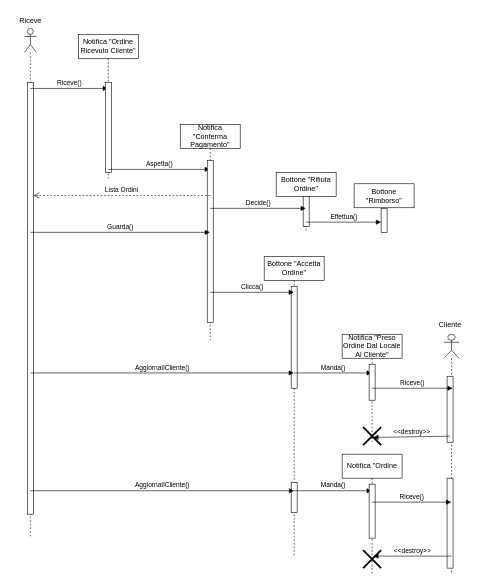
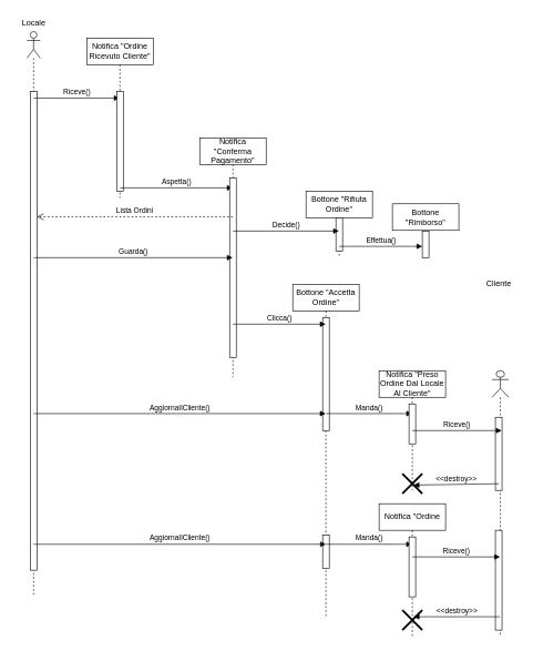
  <mxCell id="0" />
  <mxCell id="1" parent="0" />
  <mxCell id="2" value="" style="shape=umlLifeline;perimeter=lifelinePerimeter;whiteSpace=wrap;html=1;container=1;dropTarget=0;collapsible=0;recursiveResize=0;outlineConnect=0;portConstraint=eastwest;newEdgeStyle={&quot;curved&quot;:0,&quot;rounded&quot;:0};participant=umlActor;" parent="1" vertex="1"><mxGeometry x="40" y="47" width="20" height="850" as="geometry" /></mxCell>
  <mxCell id="3" value="" style="html=1;points=[[0,0,0,0,5],[0,1,0,0,-5],[1,0,0,0,5],[1,1,0,0,-5]];perimeter=orthogonalPerimeter;outlineConnect=0;targetShapes=umlLifeline;portConstraint=eastwest;newEdgeStyle={&quot;curved&quot;:0,&quot;rounded&quot;:0};" parent="2" vertex="1"><mxGeometry x="5" y="90" width="10" height="720" as="geometry" /></mxCell>
- <mxCell id="4" value="Riceve" style="text;html=1;align=center;verticalAlign=middle;resizable=0;points=[];autosize=1;strokeColor=none;fillColor=none;" parent="1" vertex="1"><mxGeometry x="20" y="20" width="60" height="30" as="geometry" /></mxCell>
+ <mxCell id="4" value="Locale" style="text;html=1;align=center;verticalAlign=middle;resizable=0;points=[];autosize=1;strokeColor=none;fillColor=none;" parent="1" vertex="1"><mxGeometry x="20" y="20" width="60" height="30" as="geometry" /></mxCell>
  <mxCell id="5" value="Riceve()" style="html=1;verticalAlign=bottom;endArrow=block;curved=0;rounded=0;" parent="1" target="6" edge="1"><mxGeometry width="80" relative="1" as="geometry"><mxPoint x="50" y="147" as="sourcePoint" /><mxPoint x="130" y="147" as="targetPoint" /></mxGeometry></mxCell>
  <mxCell id="6" value="Notifica &quot;Ordine Ricevuto Cliente&quot;" style="shape=umlLifeline;perimeter=lifelinePerimeter;whiteSpace=wrap;html=1;container=1;dropTarget=0;collapsible=0;recursiveResize=0;outlineConnect=0;portConstraint=eastwest;newEdgeStyle={&quot;curved&quot;:0,&quot;rounded&quot;:0};" parent="1" vertex="1"><mxGeometry x="130" y="57" width="100" height="240" as="geometry" /></mxCell>
  <mxCell id="7" value="" style="html=1;points=[[0,0,0,0,5],[0,1,0,0,-5],[1,0,0,0,5],[1,1,0,0,-5]];perimeter=orthogonalPerimeter;outlineConnect=0;targetShapes=umlLifeline;portConstraint=eastwest;newEdgeStyle={&quot;curved&quot;:0,&quot;rounded&quot;:0};" parent="6" vertex="1"><mxGeometry x="45" y="80" width="10" height="150" as="geometry" /></mxCell>
  <mxCell id="8" value="Aspetta()" style="html=1;verticalAlign=bottom;endArrow=block;curved=0;rounded=0;" parent="1" target="16" edge="1"><mxGeometry width="80" relative="1" as="geometry"><mxPoint x="180" y="282" as="sourcePoint" /><mxPoint x="300" y="282" as="targetPoint" /></mxGeometry></mxCell>
  <mxCell id="9" value="Bottone &quot;Rifiuta Ordine&quot;" style="shape=umlLifeline;perimeter=lifelinePerimeter;whiteSpace=wrap;html=1;container=1;dropTarget=0;collapsible=0;recursiveResize=0;outlineConnect=0;portConstraint=eastwest;newEdgeStyle={&quot;curved&quot;:0,&quot;rounded&quot;:0};" parent="1" vertex="1"><mxGeometry x="460" y="287" width="100" height="100" as="geometry" /></mxCell>
  <mxCell id="10" value="" style="html=1;points=[[0,0,0,0,5],[0,1,0,0,-5],[1,0,0,0,5],[1,1,0,0,-5]];perimeter=orthogonalPerimeter;outlineConnect=0;targetShapes=umlLifeline;portConstraint=eastwest;newEdgeStyle={&quot;curved&quot;:0,&quot;rounded&quot;:0};" parent="9" vertex="1"><mxGeometry x="45" y="40" width="10" height="50" as="geometry" /></mxCell>
  <mxCell id="11" value="Effettua()" style="html=1;verticalAlign=bottom;endArrow=block;curved=0;rounded=0;" parent="1" target="39" edge="1"><mxGeometry width="80" relative="1" as="geometry"><mxPoint x="510" y="370" as="sourcePoint" /><mxPoint x="590" y="370" as="targetPoint" /></mxGeometry></mxCell>
  <mxCell id="12" value="Bottone &quot;Rimborso&quot;" style="shape=umlLifeline;perimeter=lifelinePerimeter;whiteSpace=wrap;html=1;container=1;dropTarget=0;collapsible=0;recursiveResize=0;outlineConnect=0;portConstraint=eastwest;newEdgeStyle={&quot;curved&quot;:0,&quot;rounded&quot;:0};" parent="1" vertex="1"><mxGeometry x="590" y="306" width="100" height="40" as="geometry" /></mxCell>
  <mxCell id="13" value="Bottone &quot;Accetta Ordine&quot;" style="shape=umlLifeline;perimeter=lifelinePerimeter;whiteSpace=wrap;html=1;container=1;dropTarget=0;collapsible=0;recursiveResize=0;outlineConnect=0;portConstraint=eastwest;newEdgeStyle={&quot;curved&quot;:0,&quot;rounded&quot;:0};" parent="1" vertex="1"><mxGeometry x="440" y="427" width="100" height="500" as="geometry" /></mxCell>
  <mxCell id="14" value="" style="html=1;points=[[0,0,0,0,5],[0,1,0,0,-5],[1,0,0,0,5],[1,1,0,0,-5]];perimeter=orthogonalPerimeter;outlineConnect=0;targetShapes=umlLifeline;portConstraint=eastwest;newEdgeStyle={&quot;curved&quot;:0,&quot;rounded&quot;:0};" parent="13" vertex="1"><mxGeometry x="45" y="50" width="10" height="170" as="geometry" /></mxCell>
  <mxCell id="15" value="" style="html=1;points=[[0,0,0,0,5],[0,1,0,0,-5],[1,0,0,0,5],[1,1,0,0,-5]];perimeter=orthogonalPerimeter;outlineConnect=0;targetShapes=umlLifeline;portConstraint=eastwest;newEdgeStyle={&quot;curved&quot;:0,&quot;rounded&quot;:0};" parent="13" vertex="1"><mxGeometry x="45" y="377" width="10" height="50" as="geometry" /></mxCell>
  <mxCell id="16" value="Notifica &quot;Conferma Pagamento&quot;" style="shape=umlLifeline;perimeter=lifelinePerimeter;whiteSpace=wrap;html=1;container=1;dropTarget=0;collapsible=0;recursiveResize=0;outlineConnect=0;portConstraint=eastwest;newEdgeStyle={&quot;curved&quot;:0,&quot;rounded&quot;:0};" parent="1" vertex="1"><mxGeometry x="300" y="207" width="100" height="360" as="geometry" /></mxCell>
  <mxCell id="17" value="" style="html=1;points=[[0,0,0,0,5],[0,1,0,0,-5],[1,0,0,0,5],[1,1,0,0,-5]];perimeter=orthogonalPerimeter;outlineConnect=0;targetShapes=umlLifeline;portConstraint=eastwest;newEdgeStyle={&quot;curved&quot;:0,&quot;rounded&quot;:0};" parent="16" vertex="1"><mxGeometry x="45" y="60" width="10" height="270" as="geometry" /></mxCell>
  <mxCell id="18" value="Guarda()" style="html=1;verticalAlign=bottom;endArrow=block;curved=0;rounded=0;" parent="1" edge="1"><mxGeometry width="80" relative="1" as="geometry"><mxPoint x="50" y="387" as="sourcePoint" /><mxPoint x="349.5" y="387" as="targetPoint" /></mxGeometry></mxCell>
  <mxCell id="19" value="Decide()" style="html=1;verticalAlign=bottom;endArrow=block;curved=0;rounded=0;" parent="1" target="9" edge="1"><mxGeometry width="80" relative="1" as="geometry"><mxPoint x="350" y="347" as="sourcePoint" /><mxPoint x="460" y="347" as="targetPoint" /></mxGeometry></mxCell>
  <mxCell id="20" value="Clicca()" style="html=1;verticalAlign=bottom;endArrow=block;curved=0;rounded=0;" parent="1" target="13" edge="1"><mxGeometry width="80" relative="1" as="geometry"><mxPoint x="350" y="487" as="sourcePoint" /><mxPoint x="440" y="487" as="targetPoint" /></mxGeometry></mxCell>
  <mxCell id="21" value="Manda()" style="html=1;verticalAlign=bottom;endArrow=block;curved=0;rounded=0;" parent="1" target="22" edge="1"><mxGeometry width="80" relative="1" as="geometry"><mxPoint x="490" y="621.5" as="sourcePoint" /><mxPoint x="570" y="621.5" as="targetPoint" /></mxGeometry></mxCell>
  <mxCell id="22" value="Notifica &quot;Preso Ordine Dal Locale Al Cliente&quot;" style="shape=umlLifeline;perimeter=lifelinePerimeter;whiteSpace=wrap;html=1;container=1;dropTarget=0;collapsible=0;recursiveResize=0;outlineConnect=0;portConstraint=eastwest;newEdgeStyle={&quot;curved&quot;:0,&quot;rounded&quot;:0};" parent="1" vertex="1"><mxGeometry x="570" y="557" width="100" height="180" as="geometry" /></mxCell>
  <mxCell id="23" value="" style="html=1;points=[[0,0,0,0,5],[0,1,0,0,-5],[1,0,0,0,5],[1,1,0,0,-5]];perimeter=orthogonalPerimeter;outlineConnect=0;targetShapes=umlLifeline;portConstraint=eastwest;newEdgeStyle={&quot;curved&quot;:0,&quot;rounded&quot;:0};" parent="22" vertex="1"><mxGeometry x="45" y="50" width="10" height="60" as="geometry" /></mxCell>
  <mxCell id="24" value="" style="shape=umlDestroy;whiteSpace=wrap;html=1;strokeWidth=3;targetShapes=umlLifeline;" parent="22" vertex="1"><mxGeometry x="35" y="155" width="30" height="30" as="geometry" /></mxCell>
  <mxCell id="25" value="" style="shape=umlLifeline;perimeter=lifelinePerimeter;whiteSpace=wrap;html=1;container=1;dropTarget=0;collapsible=0;recursiveResize=0;outlineConnect=0;portConstraint=eastwest;newEdgeStyle={&quot;curved&quot;:0,&quot;rounded&quot;:0};participant=umlActor;" parent="1" vertex="1"><mxGeometry x="740" y="557" width="25" height="400" as="geometry" /></mxCell>
  <mxCell id="26" value="" style="html=1;points=[[0,0,0,0,5],[0,1,0,0,-5],[1,0,0,0,5],[1,1,0,0,-5]];perimeter=orthogonalPerimeter;outlineConnect=0;targetShapes=umlLifeline;portConstraint=eastwest;newEdgeStyle={&quot;curved&quot;:0,&quot;rounded&quot;:0};" parent="25" vertex="1"><mxGeometry x="5" y="70" width="10" height="110" as="geometry" /></mxCell>
  <mxCell id="27" value="" style="html=1;points=[[0,0,0,0,5],[0,1,0,0,-5],[1,0,0,0,5],[1,1,0,0,-5]];perimeter=orthogonalPerimeter;outlineConnect=0;targetShapes=umlLifeline;portConstraint=eastwest;newEdgeStyle={&quot;curved&quot;:0,&quot;rounded&quot;:0};" parent="25" vertex="1"><mxGeometry x="5" y="240" width="10" height="150" as="geometry" /></mxCell>
- <mxCell id="28" value="Cliente" style="text;html=1;align=center;verticalAlign=middle;resizable=0;points=[];autosize=1;strokeColor=none;fillColor=none;" parent="1" vertex="1"><mxGeometry x="720" y="527" width="60" height="30" as="geometry" /></mxCell>
+ <mxCell id="28" value="Cliente" style="text;html=1;align=center;verticalAlign=middle;resizable=0;points=[];autosize=1;strokeColor=none;fillColor=none;" parent="1" vertex="1"><mxGeometry x="720" y="412" width="60" height="30" as="geometry" /></mxCell>
  <mxCell id="29" value="Riceve()" style="html=1;verticalAlign=bottom;endArrow=block;curved=0;rounded=0;" parent="1" edge="1"><mxGeometry width="80" relative="1" as="geometry"><mxPoint x="620" y="647" as="sourcePoint" /><mxPoint x="754.5" y="647" as="targetPoint" /></mxGeometry></mxCell>
  <mxCell id="30" value="Manda()" style="html=1;verticalAlign=bottom;endArrow=block;curved=0;rounded=0;" parent="1" target="31" edge="1"><mxGeometry width="80" relative="1" as="geometry"><mxPoint x="490" y="818" as="sourcePoint" /><mxPoint x="570" y="818" as="targetPoint" /></mxGeometry></mxCell>
  <mxCell id="31" value="Notifica &quot;Ordine" style="shape=umlLifeline;perimeter=lifelinePerimeter;whiteSpace=wrap;html=1;container=1;dropTarget=0;collapsible=0;recursiveResize=0;outlineConnect=0;portConstraint=eastwest;newEdgeStyle={&quot;curved&quot;:0,&quot;rounded&quot;:0};" parent="1" vertex="1"><mxGeometry x="570" y="757" width="100" height="200" as="geometry" /></mxCell>
  <mxCell id="32" value="" style="html=1;points=[[0,0,0,0,5],[0,1,0,0,-5],[1,0,0,0,5],[1,1,0,0,-5]];perimeter=orthogonalPerimeter;outlineConnect=0;targetShapes=umlLifeline;portConstraint=eastwest;newEdgeStyle={&quot;curved&quot;:0,&quot;rounded&quot;:0};" parent="31" vertex="1"><mxGeometry x="45" y="50" width="10" height="90" as="geometry" /></mxCell>
  <mxCell id="33" value="" style="shape=umlDestroy;whiteSpace=wrap;html=1;strokeWidth=3;targetShapes=umlLifeline;" parent="31" vertex="1"><mxGeometry x="35" y="160" width="30" height="30" as="geometry" /></mxCell>
  <mxCell id="34" value="Riceve()" style="html=1;verticalAlign=bottom;endArrow=block;curved=0;rounded=0;" parent="1" target="25" edge="1"><mxGeometry width="80" relative="1" as="geometry"><mxPoint x="620" y="837" as="sourcePoint" /><mxPoint x="700" y="837" as="targetPoint" /></mxGeometry></mxCell>
  <mxCell id="35" value="AggiornaIlCliente()" style="html=1;verticalAlign=bottom;endArrow=block;curved=0;rounded=0;" parent="1" edge="1"><mxGeometry width="80" relative="1" as="geometry"><mxPoint x="50" y="621.5" as="sourcePoint" /><mxPoint x="489.5" y="621.5" as="targetPoint" /></mxGeometry></mxCell>
  <mxCell id="36" value="AggiornaIlCliente()" style="html=1;verticalAlign=bottom;endArrow=block;curved=0;rounded=0;" parent="1" edge="1"><mxGeometry width="80" relative="1" as="geometry"><mxPoint x="50" y="818" as="sourcePoint" /><mxPoint x="490" y="818" as="targetPoint" /></mxGeometry></mxCell>
  <mxCell id="37" value="&amp;lt;&amp;lt;destroy&amp;gt;&amp;gt;" style="html=1;verticalAlign=bottom;endArrow=block;curved=0;rounded=0;" parent="1" source="25" edge="1"><mxGeometry width="80" relative="1" as="geometry"><mxPoint x="700" y="925" as="sourcePoint" /><mxPoint x="622" y="927" as="targetPoint" /></mxGeometry></mxCell>
  <mxCell id="38" value="&amp;lt;&amp;lt;destroy&amp;gt;&amp;gt;" style="html=1;verticalAlign=bottom;endArrow=block;curved=0;rounded=0;entryX=0.567;entryY=0.567;entryDx=0;entryDy=0;entryPerimeter=0;" parent="1" target="24" edge="1"><mxGeometry width="80" relative="1" as="geometry"><mxPoint x="750" y="727" as="sourcePoint" /><mxPoint x="670" y="727" as="targetPoint" /></mxGeometry></mxCell>
  <mxCell id="39" value="" style="html=1;points=[[0,0,0,0,5],[0,1,0,0,-5],[1,0,0,0,5],[1,1,0,0,-5]];perimeter=orthogonalPerimeter;outlineConnect=0;targetShapes=umlLifeline;portConstraint=eastwest;newEdgeStyle={&quot;curved&quot;:0,&quot;rounded&quot;:0};" parent="1" vertex="1"><mxGeometry x="635" y="347" width="10" height="40" as="geometry" /></mxCell>
  <mxCell id="40" value="Lista Ordini" style="html=1;verticalAlign=bottom;endArrow=open;dashed=1;endSize=8;curved=0;rounded=0;" edge="1" parent="1" target="3"><mxGeometry relative="1" as="geometry"><mxPoint x="350" y="325.5" as="sourcePoint" /><mxPoint x="270" y="325.5" as="targetPoint" /></mxGeometry></mxCell>
